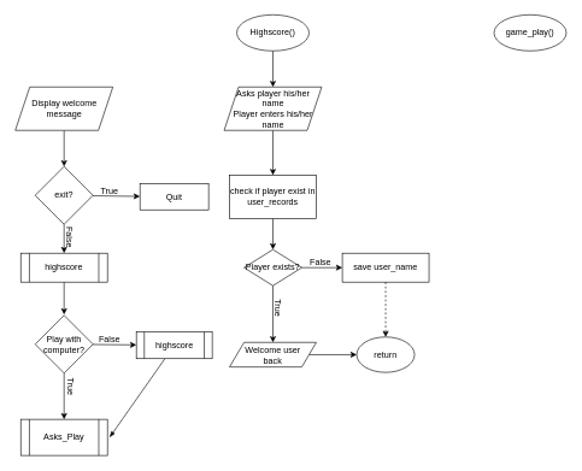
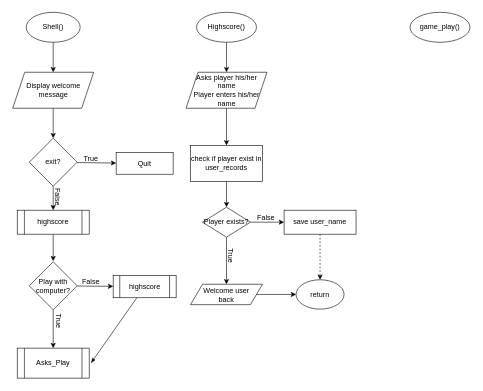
  <mxCell id="0" />
  <mxCell id="1" parent="0" />
+ <mxCell id="2" value="" style="edgeStyle=none;html=1;" edge="1" parent="1" source="3" target="5"><mxGeometry relative="1" as="geometry" /></mxCell>
+ <mxCell id="3" value="Shell()" style="ellipse;whiteSpace=wrap;html=1;" vertex="1" parent="1"><mxGeometry x="43" y="20" width="90" height="50" as="geometry" /></mxCell>
  <mxCell id="4" value="" style="edgeStyle=none;html=1;" edge="1" parent="1" source="5" target="16"><mxGeometry relative="1" as="geometry" /></mxCell>
  <mxCell id="5" value="Display welcome message" style="shape=parallelogram;perimeter=parallelogramPerimeter;whiteSpace=wrap;html=1;fixedSize=1;" vertex="1" parent="1"><mxGeometry x="20.5" y="120" width="135" height="60" as="geometry" /></mxCell>
  <mxCell id="6" value="" style="edgeStyle=none;html=1;" edge="1" parent="1" source="8" target="9"><mxGeometry relative="1" as="geometry" /></mxCell>
  <mxCell id="7" value="" style="edgeStyle=none;html=1;" edge="1" parent="1" source="8" target="36"><mxGeometry relative="1" as="geometry" /></mxCell>
  <mxCell id="8" value="Play with computer?" style="rhombus;whiteSpace=wrap;html=1;" vertex="1" parent="1"><mxGeometry x="48" y="436" width="80" height="80" as="geometry" /></mxCell>
  <mxCell id="9" value="Asks_Play" style="shape=process;whiteSpace=wrap;html=1;backgroundOutline=1;" vertex="1" parent="1"><mxGeometry x="28" y="580" width="120" height="50" as="geometry" /></mxCell>
  <mxCell id="10" value="" style="edgeStyle=none;html=1;" edge="1" parent="1" source="11" target="13"><mxGeometry relative="1" as="geometry" /></mxCell>
  <mxCell id="11" value="Asks player his/her name&lt;br&gt;Player enters his/her name" style="shape=parallelogram;perimeter=parallelogramPerimeter;whiteSpace=wrap;html=1;fixedSize=1;" vertex="1" parent="1"><mxGeometry x="309.5" y="120" width="135" height="60" as="geometry" /></mxCell>
  <mxCell id="12" value="" style="edgeStyle=none;html=1;" edge="1" parent="1" source="13" target="24"><mxGeometry relative="1" as="geometry" /></mxCell>
  <mxCell id="13" value="check if player exist in user_records" style="whiteSpace=wrap;html=1;" vertex="1" parent="1"><mxGeometry x="317" y="242" width="120" height="60" as="geometry" /></mxCell>
  <mxCell id="14" value="" style="edgeStyle=none;html=1;" edge="1" parent="1" source="16" target="17"><mxGeometry relative="1" as="geometry" /></mxCell>
  <mxCell id="15" value="" style="edgeStyle=none;html=1;" edge="1" parent="1" source="16" target="20"><mxGeometry relative="1" as="geometry" /></mxCell>
  <mxCell id="16" value="exit?" style="rhombus;whiteSpace=wrap;html=1;" vertex="1" parent="1"><mxGeometry x="48" y="230" width="80" height="80" as="geometry" /></mxCell>
  <mxCell id="17" value="Quit" style="whiteSpace=wrap;html=1;" vertex="1" parent="1"><mxGeometry x="193" y="254" width="95" height="36" as="geometry" /></mxCell>
  <mxCell id="18" value="False" style="text;html=1;strokeColor=none;fillColor=none;align=center;verticalAlign=middle;whiteSpace=wrap;rounded=0;rotation=90;" vertex="1" parent="1"><mxGeometry x="65" y="318" width="60" height="20" as="geometry" /></mxCell>
  <mxCell id="19" value="" style="edgeStyle=none;html=1;" edge="1" parent="1" source="20"><mxGeometry relative="1" as="geometry"><mxPoint x="88" y="435" as="targetPoint" /></mxGeometry></mxCell>
  <mxCell id="20" value="highscore" style="shape=process;whiteSpace=wrap;html=1;backgroundOutline=1;" vertex="1" parent="1"><mxGeometry x="28" y="350" width="120" height="40" as="geometry" /></mxCell>
  <mxCell id="21" value="True" style="text;html=1;strokeColor=none;fillColor=none;align=center;verticalAlign=middle;whiteSpace=wrap;rounded=0;rotation=0;" vertex="1" parent="1"><mxGeometry x="121" y="254" width="60" height="20" as="geometry" /></mxCell>
  <mxCell id="22" value="" style="edgeStyle=none;html=1;" edge="1" parent="1" source="24" target="26"><mxGeometry relative="1" as="geometry" /></mxCell>
  <mxCell id="23" value="" style="edgeStyle=none;html=1;" edge="1" parent="1" source="24" target="28"><mxGeometry relative="1" as="geometry" /></mxCell>
  <mxCell id="24" value="Player exists?" style="rhombus;whiteSpace=wrap;html=1;" vertex="1" parent="1"><mxGeometry x="337" y="345" width="80" height="50" as="geometry" /></mxCell>
  <mxCell id="25" value="" style="edgeStyle=none;html=1;dashed=1;" edge="1" parent="1" source="26" target="32"><mxGeometry relative="1" as="geometry" /></mxCell>
  <mxCell id="26" value="save user_name" style="whiteSpace=wrap;html=1;" vertex="1" parent="1"><mxGeometry x="473" y="350" width="120" height="40" as="geometry" /></mxCell>
  <mxCell id="27" value="" style="edgeStyle=none;html=1;" edge="1" parent="1" source="28" target="32"><mxGeometry relative="1" as="geometry" /></mxCell>
  <mxCell id="28" value="Welcome user &lt;br&gt;back" style="shape=parallelogram;perimeter=parallelogramPerimeter;whiteSpace=wrap;html=1;fixedSize=1;" vertex="1" parent="1"><mxGeometry x="317" y="473.5" width="120" height="34" as="geometry" /></mxCell>
  <mxCell id="29" value="True" style="text;html=1;strokeColor=none;fillColor=none;align=center;verticalAlign=middle;whiteSpace=wrap;rounded=0;rotation=90;" vertex="1" parent="1"><mxGeometry x="368" y="416" width="32" height="20" as="geometry" /></mxCell>
  <mxCell id="30" value="" style="edgeStyle=none;html=1;" edge="1" parent="1" source="31" target="11"><mxGeometry relative="1" as="geometry" /></mxCell>
  <mxCell id="31" value="Highscore()" style="ellipse;whiteSpace=wrap;html=1;" vertex="1" parent="1"><mxGeometry x="327" y="20" width="100" height="50" as="geometry" /></mxCell>
  <mxCell id="32" value="return" style="ellipse;whiteSpace=wrap;html=1;" vertex="1" parent="1"><mxGeometry x="493" y="466" width="80" height="49" as="geometry" /></mxCell>
  <mxCell id="33" value="False" style="text;html=1;strokeColor=none;fillColor=none;align=center;verticalAlign=middle;whiteSpace=wrap;rounded=0;" vertex="1" parent="1"><mxGeometry x="413" y="353" width="60" height="20" as="geometry" /></mxCell>
  <mxCell id="34" value="True" style="text;html=1;strokeColor=none;fillColor=none;align=center;verticalAlign=middle;whiteSpace=wrap;rounded=0;rotation=90;" vertex="1" parent="1"><mxGeometry x="77" y="525" width="42" height="20" as="geometry" /></mxCell>
  <mxCell id="35" value="" style="edgeStyle=none;html=1;endArrow=blockThin;endFill=1;" edge="1" parent="1" source="36"><mxGeometry relative="1" as="geometry"><mxPoint x="151" y="605" as="targetPoint" /></mxGeometry></mxCell>
  <mxCell id="36" value="highscore" style="shape=process;whiteSpace=wrap;html=1;backgroundOutline=1;" vertex="1" parent="1"><mxGeometry x="188" y="459" width="105" height="37" as="geometry" /></mxCell>
  <mxCell id="37" value="False" style="text;html=1;strokeColor=none;fillColor=none;align=center;verticalAlign=middle;whiteSpace=wrap;rounded=0;" vertex="1" parent="1"><mxGeometry x="121" y="459" width="60" height="20" as="geometry" /></mxCell>
  <mxCell id="38" value="game_play()" style="ellipse;whiteSpace=wrap;html=1;" vertex="1" parent="1"><mxGeometry x="683" y="20" width="100" height="50" as="geometry" /></mxCell>
